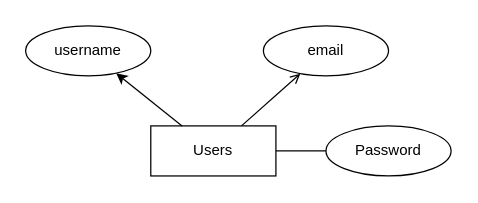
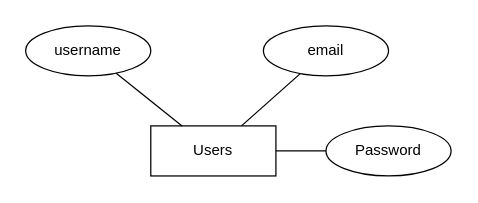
  <mxCell id="0" />
  <mxCell id="1" parent="0" />
  <mxCell id="2" value="Users" style="whiteSpace=wrap;html=1;align=center;" parent="1" vertex="1"><mxGeometry x="120" y="100" width="100" height="40" as="geometry" /></mxCell>
  <mxCell id="3" value="username" style="ellipse;whiteSpace=wrap;html=1;align=center;" parent="1" vertex="1"><mxGeometry x="20" y="20" width="100" height="40" as="geometry" /></mxCell>
  <mxCell id="4" value="email" style="ellipse;whiteSpace=wrap;html=1;align=center;" parent="1" vertex="1"><mxGeometry x="210" y="20" width="100" height="40" as="geometry" /></mxCell>
  <mxCell id="5" value="Password" style="ellipse;whiteSpace=wrap;html=1;align=center;" parent="1" vertex="1"><mxGeometry x="260" y="100" width="100" height="40" as="geometry" /></mxCell>
- <mxCell id="6" value="" style="endArrow=classic;html=1;rounded=0;" parent="1" source="2" target="3" edge="1"><mxGeometry relative="1" as="geometry"><mxPoint x="390" y="180" as="sourcePoint" /><mxPoint x="550" y="180" as="targetPoint" /></mxGeometry></mxCell>
- <mxCell id="7" value="" style="endArrow=open;html=1;rounded=0;" parent="1" source="2" target="4" edge="1"><mxGeometry relative="1" as="geometry"><mxPoint x="390" y="180" as="sourcePoint" /><mxPoint x="550" y="180" as="targetPoint" /></mxGeometry></mxCell>
+ <mxCell id="6" value="" style="endArrow=none;html=1;rounded=0;" parent="1" source="2" target="3" edge="1"><mxGeometry relative="1" as="geometry"><mxPoint x="390" y="180" as="sourcePoint" /><mxPoint x="550" y="180" as="targetPoint" /></mxGeometry></mxCell>
+ <mxCell id="7" value="" style="endArrow=none;html=1;rounded=0;" parent="1" source="2" target="4" edge="1"><mxGeometry relative="1" as="geometry"><mxPoint x="390" y="180" as="sourcePoint" /><mxPoint x="550" y="180" as="targetPoint" /></mxGeometry></mxCell>
  <mxCell id="8" value="" style="endArrow=none;html=1;rounded=0;" parent="1" source="2" target="5" edge="1"><mxGeometry relative="1" as="geometry"><mxPoint x="390" y="180" as="sourcePoint" /><mxPoint x="550" y="180" as="targetPoint" /></mxGeometry></mxCell>
